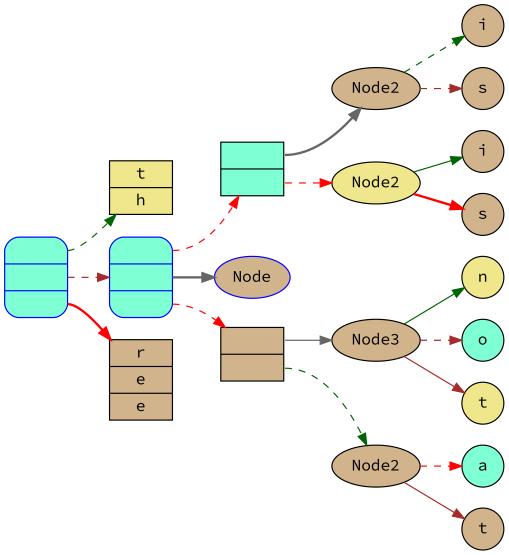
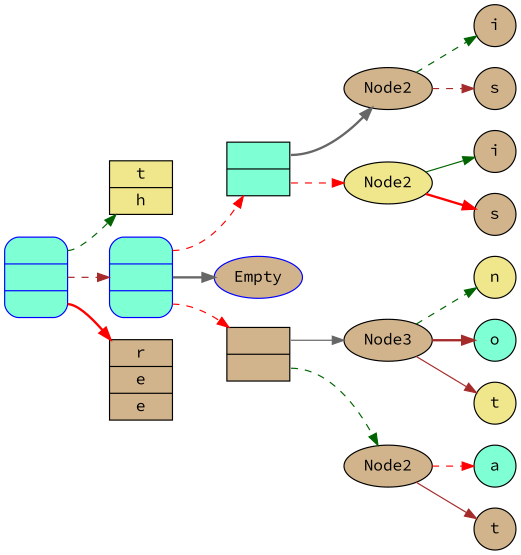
  digraph {
    fontname="Source Code Pro"
    rankdir=LR
    node [fillcolor=tan fontname="Source Code Pro" shape=circle style=filled]
    edge [color=red fontname="Source Code Pro" style=dashed]
    n1 [color=blue fillcolor=aquamarine label="<left>|<tree>|<right>" shape=Mrecord]
    n2 [fillcolor=khaki label="t|h" shape=record]
    n3 [label="r|e|e" shape=record]
    n4 [color=blue fillcolor=aquamarine label="<left>|<tree>|<right>" shape=Mrecord]
    n5 [fillcolor=aquamarine label="<1>|<2>" shape=record]
    n6 [label="<left>|<right>" shape=record]
-   n7 [color=blue label="Node" shape=""]
+   n7 [color=blue label=Empty shape=""]
    n8 [label=Node2 shape=""]
    n9 [fillcolor=khaki label=Node2 shape=""]
    n10 [label=Node3 shape=""]
    n11 [label=Node2 shape=""]
    n12 [label=i]
    n13 [label=s]
    n14 [label=i]
    n15 [label=s]
    n16 [fillcolor=khaki label=n]
    n17 [fillcolor=aquamarine label=o]
    n18 [fillcolor=khaki label=t]
    n19 [fillcolor=aquamarine label=a]
    n20 [label=t]
    n1 -> n2 [color=darkgreen tailport=left]
    n1 -> n3 [style=bold tailport=right]
    n1 -> n4 [color=brown tailport=tree]
    n4 -> n5 [tailport=left]
    n4 -> n6 [tailport=right]
    n4 -> n7 [color=gray40 style=bold tailport=center]
    n5 -> n8 [color=gray40 style=bold tailport=1]
    n5 -> n9 [tailport=2]
    n6 -> n10 [color=gray40 style=solid tailport=left]
    n6 -> n11 [color=darkgreen tailport=right]
    n8 -> n12 [color=darkgreen]
    n8 -> n13 [color=brown]
    n9 -> n14 [color=darkgreen style=solid]
    n9 -> n15 [style=bold]
-   n10 -> n16 [color=darkgreen style=solid]
-   n10 -> n17 [color=brown]
+   n10 -> n16 [color=darkgreen]
+   n10 -> n17 [color=brown style=bold]
    n10 -> n18 [color=brown style=solid]
    n11 -> n19
    n11 -> n20 [color=brown style=solid]
  }
